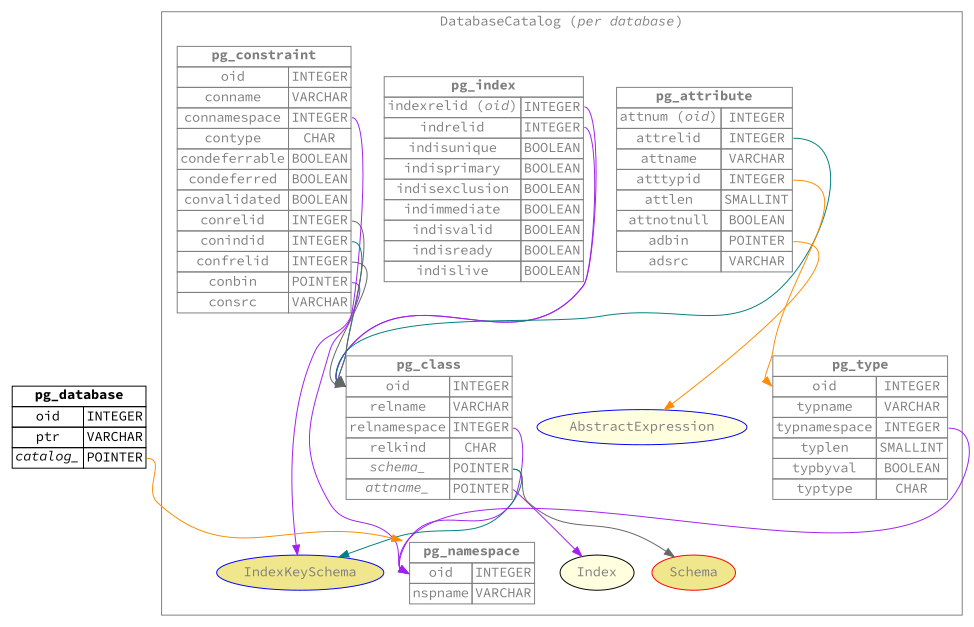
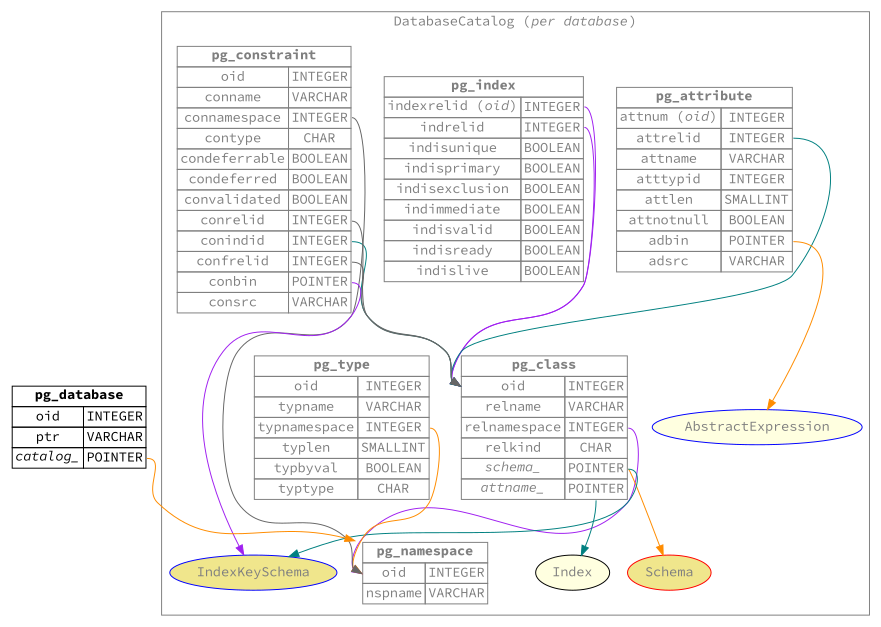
  digraph {
    compound=true
    concentrate=true
    fontname="Source Code Pro"
    rankdir=TB
    node [color=gray50 fontcolor=gray50 fontname="Source Code Pro" group=default shape=none]
    edge [color=purple fontname="Source Code Pro" tailport=schema]
    n1 [label=<<TABLE BORDER="0" CELLBORDER="1" CELLSPACING="0">                 <TR><TD COLSPAN="2"><B>pg_class</B></TD></TR>                 <TR><TD PORT="reloid">oid</TD><TD>INTEGER</TD></TR>                 <TR><TD>relname</TD><TD>VARCHAR</TD></TR>                 <TR><TD>relnamespace</TD><TD PORT="relnamespace">INTEGER</TD></TR>                 <TR><TD>relkind</TD><TD>CHAR</TD></TR>                 <TR><TD><I>schema_</I></TD><TD PORT="schema">POINTER</TD></TR>                 <TR><TD><I>attname_</I></TD><TD PORT="pointer">POINTER</TD></TR>                 </TABLE>>]
    n2 [label=<<TABLE BORDER="0" CELLBORDER="1" CELLSPACING="0">                 <TR><TD COLSPAN="2"><B>pg_namespace</B></TD></TR>                 <TR><TD PORT="nspoid">oid</TD><TD>INTEGER</TD></TR>                 <TR><TD>nspname</TD><TD>VARCHAR</TD></TR>                 </TABLE>>]
    n3 [label=<<TABLE BORDER="0" CELLBORDER="1" CELLSPACING="0">                 <TR><TD COLSPAN="2"><B>pg_index</B></TD></TR>                 <TR><TD>indexrelid (<I>oid</I>)</TD><TD PORT="indoid">INTEGER</TD></TR>                 <TR><TD>indrelid</TD><TD PORT="indtable">INTEGER</TD></TR>                 <TR><TD>indisunique</TD><TD>BOOLEAN</TD></TR>                 <TR><TD>indisprimary</TD><TD>BOOLEAN</TD></TR>                 <TR><TD>indisexclusion</TD><TD>BOOLEAN</TD></TR>                 <TR><TD>indimmediate</TD><TD>BOOLEAN</TD></TR>                 <TR><TD>indisvalid</TD><TD>BOOLEAN</TD></TR>                 <TR><TD>indisready</TD><TD>BOOLEAN</TD></TR>                 <TR><TD>indislive</TD><TD>BOOLEAN</TD></TR>                 </TABLE>>]
    n4 [label=<<TABLE BORDER="0" CELLBORDER="1" CELLSPACING="0">                 <TR><TD COLSPAN="2"><B>pg_attribute</B></TD></TR>                 <TR><TD PORT="attoid">attnum (<I>oid</I>)</TD><TD>INTEGER</TD></TR>                 <TR><TD>attrelid</TD><TD PORT="attparent">INTEGER</TD></TR>                 <TR><TD>attname</TD><TD>VARCHAR</TD></TR>                 <TR><TD>atttypid</TD><TD PORT="atttype">INTEGER</TD></TR>                 <TR><TD>attlen</TD><TD>SMALLINT</TD></TR>                 <TR><TD>attnotnull</TD><TD>BOOLEAN</TD></TR>                 <TR><TD>adbin</TD><TD PORT="adbin">POINTER</TD></TR>                 <TR><TD>adsrc</TD><TD>VARCHAR</TD></TR>                 </TABLE>>]
    n5 [label=<<TABLE BORDER="0" CELLBORDER="1" CELLSPACING="0">                 <TR><TD COLSPAN="2"><B>pg_type</B></TD></TR>                 <TR><TD PORT="typoid">oid</TD><TD>INTEGER</TD></TR>                 <TR><TD>typname</TD><TD>VARCHAR</TD></TR>                 <TR><TD>typnamespace</TD><TD PORT="typnamespace">INTEGER</TD></TR>                 <TR><TD>typlen</TD><TD>SMALLINT</TD></TR>                 <TR><TD>typbyval</TD><TD>BOOLEAN</TD></TR>                 <TR><TD>typtype</TD><TD>CHAR</TD></TR>                 </TABLE>>]
    n6 [label=<<TABLE BORDER="0" CELLBORDER="1" CELLSPACING="0">                 <TR><TD COLSPAN="2"><B>pg_constraint</B></TD></TR>                 <TR PORT="conoid"><TD>oid</TD><TD>INTEGER</TD></TR>                 <TR><TD>conname</TD><TD>VARCHAR</TD></TR>                 <TR><TD>connamespace</TD><TD PORT="connamespace">INTEGER</TD></TR>                 <TR><TD>contype</TD><TD>CHAR</TD></TR>                 <TR><TD>condeferrable</TD><TD>BOOLEAN</TD></TR>                 <TR><TD>condeferred</TD><TD>BOOLEAN</TD></TR>                 <TR><TD>convalidated</TD><TD>BOOLEAN</TD></TR>                 <TR><TD>conrelid</TD><TD PORT="contable">INTEGER</TD></TR>                 <TR><TD>conindid</TD><TD PORT="conindex">INTEGER</TD></TR>                 <TR><TD>confrelid</TD><TD PORT="confkey">INTEGER</TD></TR>                 <TR><TD>conbin</TD><TD PORT="conbin">POINTER</TD></TR>                 <TR><TD>consrc</TD><TD>VARCHAR</TD></TR>                 </TABLE>>]
    AbstractExpression [color=blue fillcolor=lightyellow style=filled shape=""]
    Index [color=black fillcolor=lightyellow style=filled shape=""]
    Schema [color=red fillcolor=khaki style=filled shape=""]
    IndexKeySchema [color=blue fillcolor=khaki style=filled shape=""]
    n11 [label=<<TABLE BORDER="0" CELLBORDER="1" CELLSPACING="0">             <TR><TD COLSPAN="2"><B>pg_database</B></TD></TR>             <TR><TD>oid</TD><TD>INTEGER</TD></TR>             <TR><TD>ptr</TD><TD>VARCHAR</TD></TR>             <TR><TD><I>catalog_</I></TD><TD PORT="datcatalog">POINTER</TD></TR>             </TABLE>> color="" fontcolor="" group=""]
    subgraph cluster_1 {
      color=gray50
      fontcolor=gray50
      label=<DatabaseCatalog (<I>per database</I>)>
      n1
      n2
      n3
      n4
      n5
      n6
      AbstractExpression
      Index
      Schema
      IndexKeySchema
    }
    n1 -> n2 [headport=nspoid tailport=relnamespace]
-   n1 -> Index [tailport=pointer]
-   n1 -> Schema [color=gray40]
+   n1 -> Index [color=teal tailport=pointer]
+   n1 -> Schema [color=darkorange]
    n1 -> IndexKeySchema [color=teal]
    n3 -> n1 [headport=reloid tailport=indtable]
    n3 -> n1 [headport=reloid tailport=indoid]
    n4 -> n1 [color=teal headport=reloid tailport=attparent]
-   n4 -> n5 [color=darkorange headport=typoid tailport=atttype]
    n4 -> AbstractExpression [color=darkorange tailport=adbin]
-   n5 -> n2 [headport=nspoid tailport=typnamespace]
+   n5 -> n2 [color=darkorange headport=nspoid tailport=typnamespace]
    n6 -> n1 [color=teal headport=reloid tailport=conindex]
    n6 -> n1 [color=gray40 headport=reloid tailport=contable]
    n6 -> n1 [color=gray40 headport=reloid tailport=confkey]
-   n6 -> n2 [headport=nspoid tailport=connamespace]
+   n6 -> n2 [color=gray40 headport=nspoid tailport=connamespace]
    n6 -> IndexKeySchema [tailport=conbin]
    n11 -> n2 [color=darkorange tailport=datcatalog]
  }
